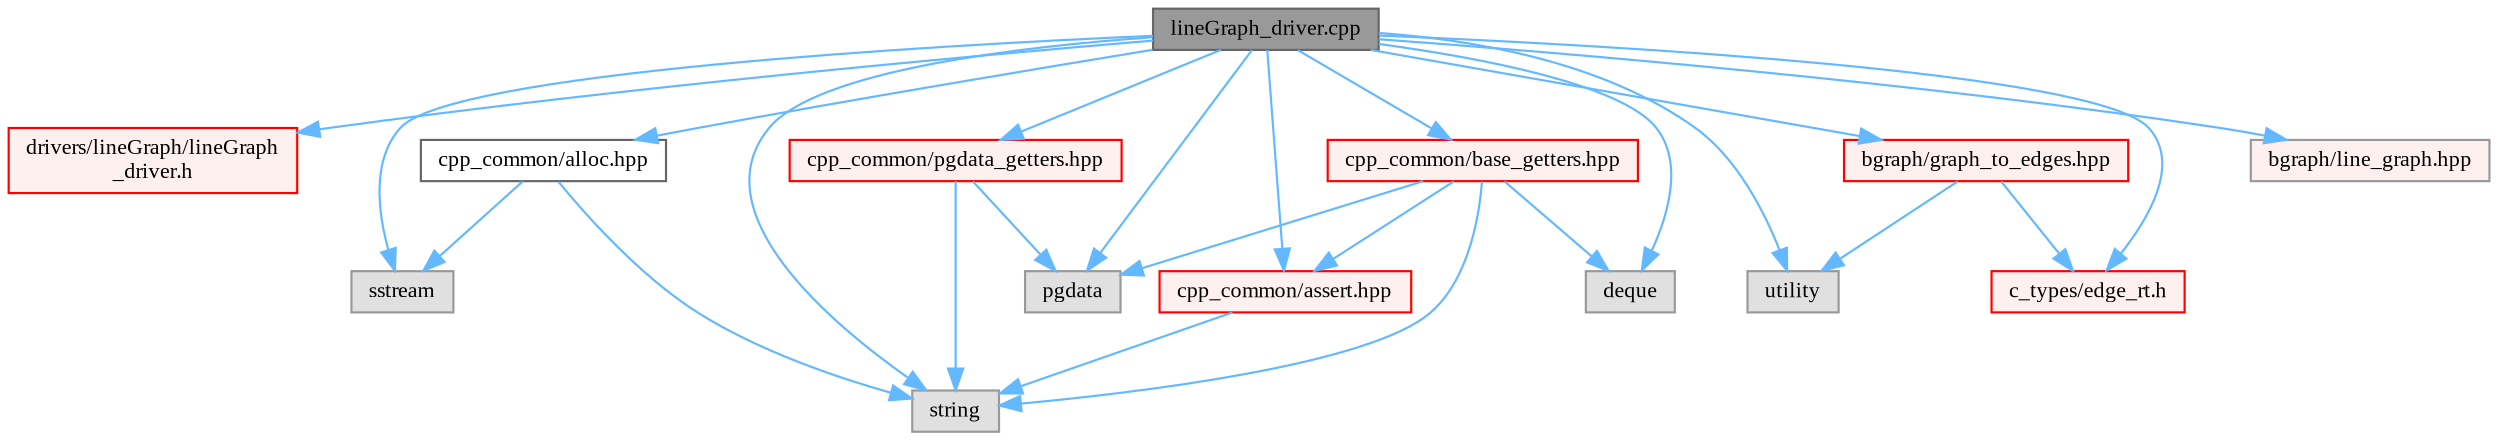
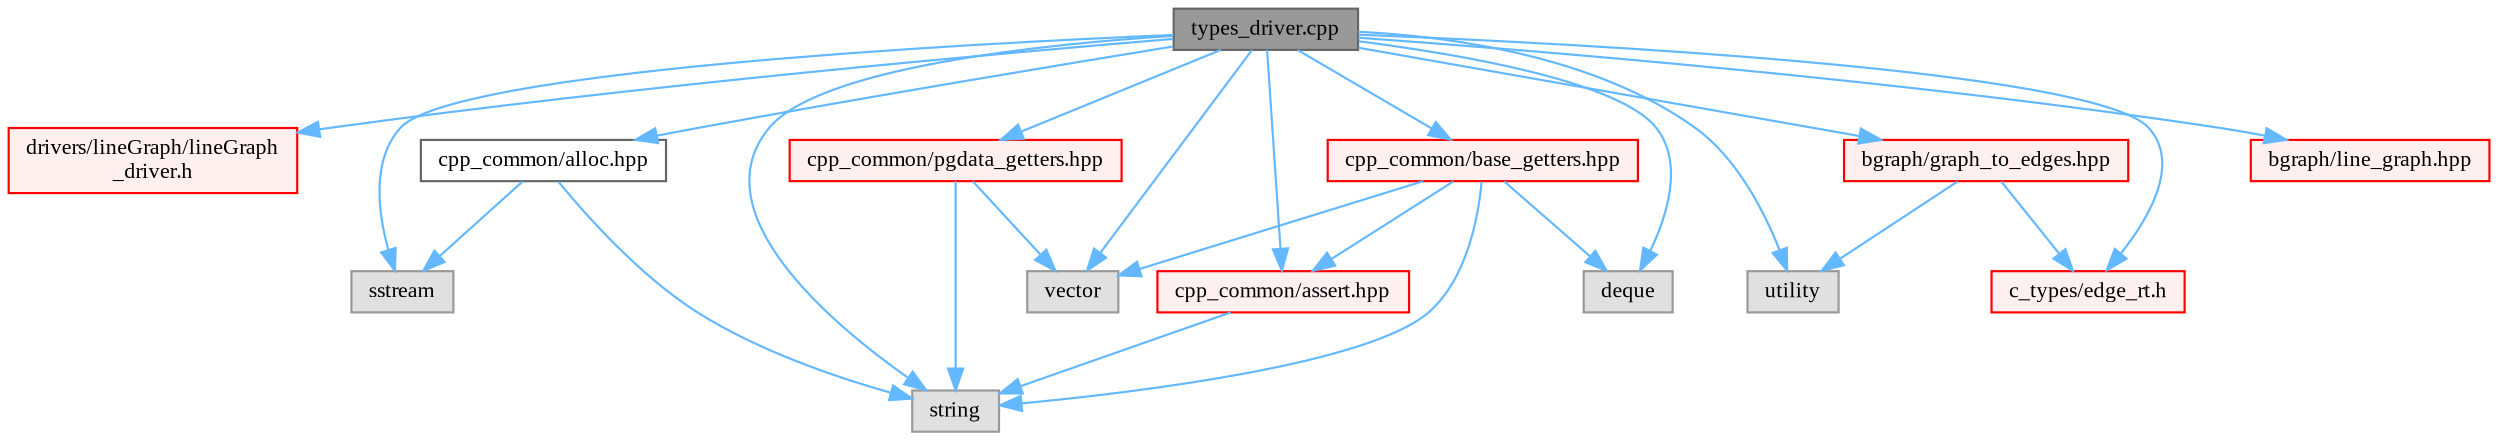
  digraph {
    fontname="Liberation Serif"
    node [color=red fillcolor="#FFF0F0" fontname="Liberation Serif" fontsize=10 shape=box style=filled]
    edge [color=steelblue1 fontname="Liberation Serif" fontsize=10 labelfontname=Helvetica labelfontsize=10 style=solid]
-   n1 [color=gray40 fillcolor=grey60 fontcolor=black height=0.2 label="lineGraph_driver.cpp" width=0.4]
+   n1 [color=gray40 fillcolor=grey60 fontcolor=black height=0.2 label="types_driver.cpp" width=0.4]
    n2 [height=0.2 label="drivers/lineGraph/lineGraph\l_driver.h" width=0.4]
    n3 [color=grey60 fillcolor="#E0E0E0" height=0.2 label=sstream width=0.4]
    n4 [color=grey60 fillcolor="#E0E0E0" height=0.2 label=deque width=0.4]
-   n5 [color=grey60 fillcolor="#E0E0E0" height=0.2 label=pgdata width=0.4]
+   n5 [color=grey60 fillcolor="#E0E0E0" height=0.2 label=vector width=0.4]
    n6 [color=grey60 fillcolor="#E0E0E0" height=0.2 label=utility width=0.4]
    n7 [color=grey60 fillcolor="#E0E0E0" height=0.2 label=string width=0.4]
-   n8 [color=grey60 height=0.2 label="bgraph/line_graph.hpp" width=0.4]
+   n8 [height=0.2 label="bgraph/line_graph.hpp" width=0.4]
    n9 [height=0.2 label="bgraph/graph_to_edges.hpp" width=0.4]
    n10 [height=0.2 label="c_types/edge_rt.h" width=0.4]
    n11 [height=0.2 label="cpp_common/pgdata_getters.hpp" width=0.4]
    n12 [color=grey40 fillcolor=white height=0.2 label="cpp_common/alloc.hpp" width=0.4]
    n13 [height=0.2 label="cpp_common/assert.hpp" width=0.4]
    n14 [height=0.2 label="cpp_common/base_getters.hpp" width=0.4]
    n1 -> n2
    n1 -> n3
    n1 -> n4
    n1 -> n5
    n1 -> n6
    n1 -> n7
    n1 -> n8
    n1 -> n9
    n1 -> n10
    n1 -> n11
    n1 -> n12
    n1 -> n13
    n1 -> n14
    n9 -> n6
    n9 -> n10
    n11 -> n5
    n11 -> n7
    n12 -> n3
    n12 -> n7
    n13 -> n7
    n14 -> n4
    n14 -> n5
    n14 -> n7
    n14 -> n13
  }
